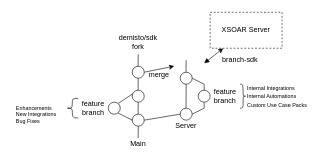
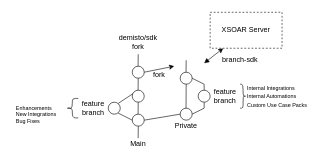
  <mxCell id="0" />
  <mxCell id="1" parent="0" />
  <mxCell id="2" value="" style="ellipse;whiteSpace=wrap;html=1;aspect=fixed;" vertex="1" parent="1"><mxGeometry x="220" y="110" width="20" height="20" as="geometry" /></mxCell>
  <mxCell id="3" value="" style="ellipse;whiteSpace=wrap;html=1;aspect=fixed;" vertex="1" parent="1"><mxGeometry x="220" y="150" width="20" height="20" as="geometry" /></mxCell>
  <mxCell id="4" value="" style="ellipse;whiteSpace=wrap;html=1;aspect=fixed;" vertex="1" parent="1"><mxGeometry x="220" y="190" width="20" height="20" as="geometry" /></mxCell>
  <mxCell id="5" value="" style="endArrow=none;html=1;" edge="1" parent="1"><mxGeometry width="50" height="50" relative="1" as="geometry"><mxPoint x="229.76" y="190" as="sourcePoint" /><mxPoint x="230" y="170" as="targetPoint" /></mxGeometry></mxCell>
  <mxCell id="6" value="" style="endArrow=none;html=1;" edge="1" parent="1"><mxGeometry width="50" height="50" relative="1" as="geometry"><mxPoint x="229.76" y="150" as="sourcePoint" /><mxPoint x="230" y="130" as="targetPoint" /></mxGeometry></mxCell>
  <mxCell id="7" value="" style="endArrow=none;html=1;" edge="1" parent="1"><mxGeometry width="50" height="50" relative="1" as="geometry"><mxPoint x="229.76" y="110" as="sourcePoint" /><mxPoint x="230" y="90" as="targetPoint" /></mxGeometry></mxCell>
  <mxCell id="8" value="" style="endArrow=none;html=1;" edge="1" parent="1"><mxGeometry width="50" height="50" relative="1" as="geometry"><mxPoint x="229.86" y="230" as="sourcePoint" /><mxPoint x="230.1" y="210" as="targetPoint" /></mxGeometry></mxCell>
  <mxCell id="9" value="" style="ellipse;whiteSpace=wrap;html=1;aspect=fixed;" vertex="1" parent="1"><mxGeometry x="300" y="120" width="20" height="20" as="geometry" /></mxCell>
  <mxCell id="10" value="" style="ellipse;whiteSpace=wrap;html=1;aspect=fixed;" vertex="1" parent="1"><mxGeometry x="300" y="180" width="20" height="20" as="geometry" /></mxCell>
  <mxCell id="11" value="" style="endArrow=none;html=1;entryX=0.5;entryY=1;entryDx=0;entryDy=0;" edge="1" parent="1" target="9"><mxGeometry width="50" height="50" relative="1" as="geometry"><mxPoint x="309.76" y="180" as="sourcePoint" /><mxPoint x="310" y="160" as="targetPoint" /></mxGeometry></mxCell>
  <mxCell id="12" value="" style="endArrow=none;html=1;" edge="1" parent="1"><mxGeometry width="50" height="50" relative="1" as="geometry"><mxPoint x="309.76" y="120" as="sourcePoint" /><mxPoint x="310" y="100" as="targetPoint" /></mxGeometry></mxCell>
  <mxCell id="13" value="" style="endArrow=none;html=1;entryX=0;entryY=0.5;entryDx=0;entryDy=0;" edge="1" parent="1" target="10"><mxGeometry width="50" height="50" relative="1" as="geometry"><mxPoint x="240" y="200" as="sourcePoint" /><mxPoint x="290" y="150" as="targetPoint" /></mxGeometry></mxCell>
  <mxCell id="14" value="" style="endArrow=classic;html=1;" edge="1" parent="1"><mxGeometry width="50" height="50" relative="1" as="geometry"><mxPoint x="240" y="120" as="sourcePoint" /><mxPoint x="290" y="110" as="targetPoint" /></mxGeometry></mxCell>
- <mxCell id="15" value="merge" style="text;html=1;strokeColor=none;fillColor=none;align=center;verticalAlign=middle;whiteSpace=wrap;rounded=0;" vertex="1" parent="1"><mxGeometry x="250" y="120" width="30" height="10" as="geometry" /></mxCell>
+ <mxCell id="15" value="fork" style="text;html=1;strokeColor=none;fillColor=none;align=center;verticalAlign=middle;whiteSpace=wrap;rounded=0;" vertex="1" parent="1"><mxGeometry x="250" y="120" width="30" height="10" as="geometry" /></mxCell>
  <mxCell id="16" value="Main" style="text;html=1;strokeColor=none;fillColor=none;align=center;verticalAlign=middle;whiteSpace=wrap;rounded=0;" vertex="1" parent="1"><mxGeometry x="210" y="230" width="40" height="20" as="geometry" /></mxCell>
  <mxCell id="17" value="demisto/sdk&lt;br&gt;fork" style="text;html=1;strokeColor=none;fillColor=none;align=center;verticalAlign=middle;whiteSpace=wrap;rounded=0;" vertex="1" parent="1"><mxGeometry x="205" y="60" width="50" height="20" as="geometry" /></mxCell>
- <mxCell id="18" value="Server" style="text;html=1;strokeColor=none;fillColor=none;align=center;verticalAlign=middle;whiteSpace=wrap;rounded=0;" vertex="1" parent="1"><mxGeometry x="290" y="200" width="40" height="20" as="geometry" /></mxCell>
+ <mxCell id="18" value="Private" style="text;html=1;strokeColor=none;fillColor=none;align=center;verticalAlign=middle;whiteSpace=wrap;rounded=0;" vertex="1" parent="1"><mxGeometry x="290" y="200" width="40" height="20" as="geometry" /></mxCell>
  <mxCell id="19" value="" style="endArrow=none;html=1;" edge="1" parent="1"><mxGeometry width="50" height="50" relative="1" as="geometry"><mxPoint x="320" y="190" as="sourcePoint" /><mxPoint x="340" y="180" as="targetPoint" /></mxGeometry></mxCell>
  <mxCell id="20" value="" style="endArrow=none;html=1;" edge="1" parent="1"><mxGeometry width="50" height="50" relative="1" as="geometry"><mxPoint x="340" y="180" as="sourcePoint" /><mxPoint x="340" y="170" as="targetPoint" /></mxGeometry></mxCell>
  <mxCell id="21" value="" style="ellipse;whiteSpace=wrap;html=1;aspect=fixed;" vertex="1" parent="1"><mxGeometry x="330" y="150" width="20" height="20" as="geometry" /></mxCell>
  <mxCell id="22" value="" style="endArrow=none;html=1;" edge="1" parent="1"><mxGeometry width="50" height="50" relative="1" as="geometry"><mxPoint x="340" y="150" as="sourcePoint" /><mxPoint x="340" y="140" as="targetPoint" /></mxGeometry></mxCell>
  <mxCell id="23" value="" style="endArrow=none;html=1;entryX=1;entryY=0.5;entryDx=0;entryDy=0;" edge="1" parent="1" target="9"><mxGeometry width="50" height="50" relative="1" as="geometry"><mxPoint x="340" y="140" as="sourcePoint" /><mxPoint x="390" y="90" as="targetPoint" /></mxGeometry></mxCell>
  <mxCell id="24" value="feature branch" style="text;html=1;strokeColor=none;fillColor=none;align=center;verticalAlign=middle;whiteSpace=wrap;rounded=0;" vertex="1" parent="1"><mxGeometry x="360" y="150" width="30" height="20" as="geometry" /></mxCell>
  <mxCell id="25" value="" style="endArrow=none;html=1;entryX=0.815;entryY=0.905;entryDx=0;entryDy=0;entryPerimeter=0;" edge="1" parent="1" target="26"><mxGeometry width="50" height="50" relative="1" as="geometry"><mxPoint x="220" y="200" as="sourcePoint" /><mxPoint x="200" y="190" as="targetPoint" /></mxGeometry></mxCell>
  <mxCell id="26" value="" style="ellipse;whiteSpace=wrap;html=1;aspect=fixed;" vertex="1" parent="1"><mxGeometry x="180" y="170" width="20" height="20" as="geometry" /></mxCell>
  <mxCell id="27" value="" style="endArrow=none;html=1;entryX=0.058;entryY=0.294;entryDx=0;entryDy=0;entryPerimeter=0;exitX=0.828;exitY=0.103;exitDx=0;exitDy=0;exitPerimeter=0;" edge="1" parent="1" source="26" target="3"><mxGeometry width="50" height="50" relative="1" as="geometry"><mxPoint x="200" y="170" as="sourcePoint" /><mxPoint x="250" y="120" as="targetPoint" /></mxGeometry></mxCell>
  <mxCell id="28" value="feature branch" style="text;html=1;strokeColor=none;fillColor=none;align=center;verticalAlign=middle;whiteSpace=wrap;rounded=0;" vertex="1" parent="1"><mxGeometry x="140" y="170" width="30" height="20" as="geometry" /></mxCell>
  <mxCell id="29" value="" style="shape=curlyBracket;whiteSpace=wrap;html=1;rounded=1;flipH=1;size=0.5;" vertex="1" parent="1"><mxGeometry x="400" y="140" width="10" height="40" as="geometry" /></mxCell>
  <mxCell id="30" value="&lt;font style=&quot;font-size: 9px&quot;&gt;Internal Integrations&lt;br&gt;Internal Automations&lt;br&gt;Custom Use Case Packs&lt;/font&gt;" style="text;html=1;strokeColor=none;fillColor=none;align=left;verticalAlign=middle;whiteSpace=wrap;rounded=0;" vertex="1" parent="1"><mxGeometry x="410" y="125" width="120" height="70" as="geometry" /></mxCell>
  <mxCell id="31" value="" style="shape=curlyBracket;whiteSpace=wrap;html=1;rounded=1;flipH=1;rotation=-180;" vertex="1" parent="1"><mxGeometry x="110" y="163.75" width="20" height="32.5" as="geometry" /></mxCell>
  <mxCell id="32" value="&lt;div style=&quot;text-align: left ; font-size: 9px&quot;&gt;&lt;font style=&quot;font-size: 9px&quot;&gt;Enhancements&lt;/font&gt;&lt;/div&gt;&lt;font style=&quot;font-size: 9px&quot;&gt;&lt;div style=&quot;text-align: left&quot;&gt;&lt;span&gt;&lt;font style=&quot;font-size: 9px&quot;&gt;New Integrations&lt;/font&gt;&lt;/span&gt;&lt;/div&gt;&lt;div style=&quot;text-align: left&quot;&gt;&lt;font style=&quot;font-size: 9px&quot;&gt;Bug Fixes&lt;/font&gt;&lt;/div&gt;&lt;br&gt;&lt;/font&gt;" style="text;html=1;strokeColor=none;fillColor=none;align=center;verticalAlign=middle;whiteSpace=wrap;rounded=0;" vertex="1" parent="1"><mxGeometry x="20" y="180" width="80" height="35" as="geometry" /></mxCell>
  <mxCell id="33" value="" style="endArrow=classic;html=1;startArrow=block;startFill=1;" edge="1" parent="1" target="34"><mxGeometry width="50" height="50" relative="1" as="geometry"><mxPoint x="340" y="105" as="sourcePoint" /><mxPoint x="400" y="40" as="targetPoint" /></mxGeometry></mxCell>
  <mxCell id="34" value="XSOAR Server" style="rounded=0;whiteSpace=wrap;html=1;dashed=1;" vertex="1" parent="1"><mxGeometry x="350" y="20" width="120" height="60" as="geometry" /></mxCell>
  <mxCell id="35" value="branch-sdk" style="text;html=1;strokeColor=none;fillColor=none;align=center;verticalAlign=middle;whiteSpace=wrap;rounded=0;" vertex="1" parent="1"><mxGeometry x="360" y="90" width="80" height="20" as="geometry" /></mxCell>
